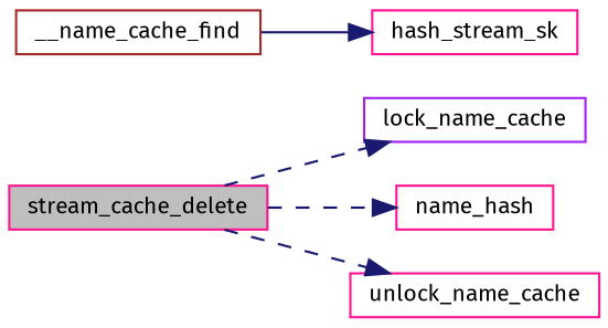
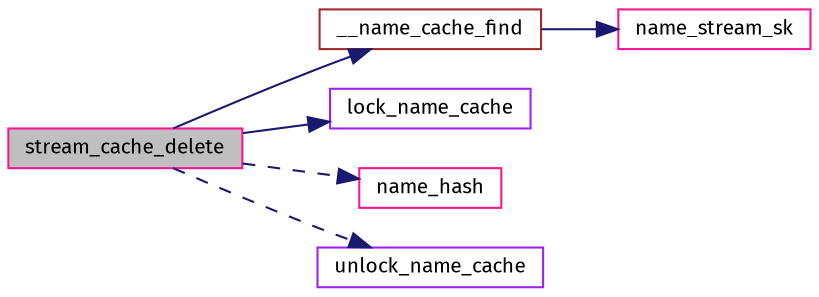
  digraph {
    fontname="Fira Sans"
    rankdir=LR
    node [color=deeppink fillcolor=white fontname="Fira Sans" fontsize=10 shape=record style=filled]
    edge [color=midnightblue fontname="Fira Sans" fontsize=10 labelfontname=FreeSans labelfontsize=10 style=solid]
    n1 [fillcolor=grey75 fontcolor=black height=0.2 label=stream_cache_delete width=0.4]
    n2 [color=brown height=0.2 label=__name_cache_find width=0.4]
    n3 [color=purple height=0.2 label=lock_name_cache width=0.4]
    n4 [height=0.2 label=name_hash width=0.4]
-   n5 [height=0.2 label=unlock_name_cache width=0.4]
-   n6 [height=0.2 label=hash_stream_sk width=0.4]
-   n1 -> n3 [style=dashed]
+   n5 [color=purple height=0.2 label=unlock_name_cache width=0.4]
+   n6 [height=0.2 label=name_stream_sk width=0.4]
+   n1 -> n2
+   n1 -> n3
    n1 -> n4 [style=dashed]
    n1 -> n5 [style=dashed]
    n2 -> n6
  }
